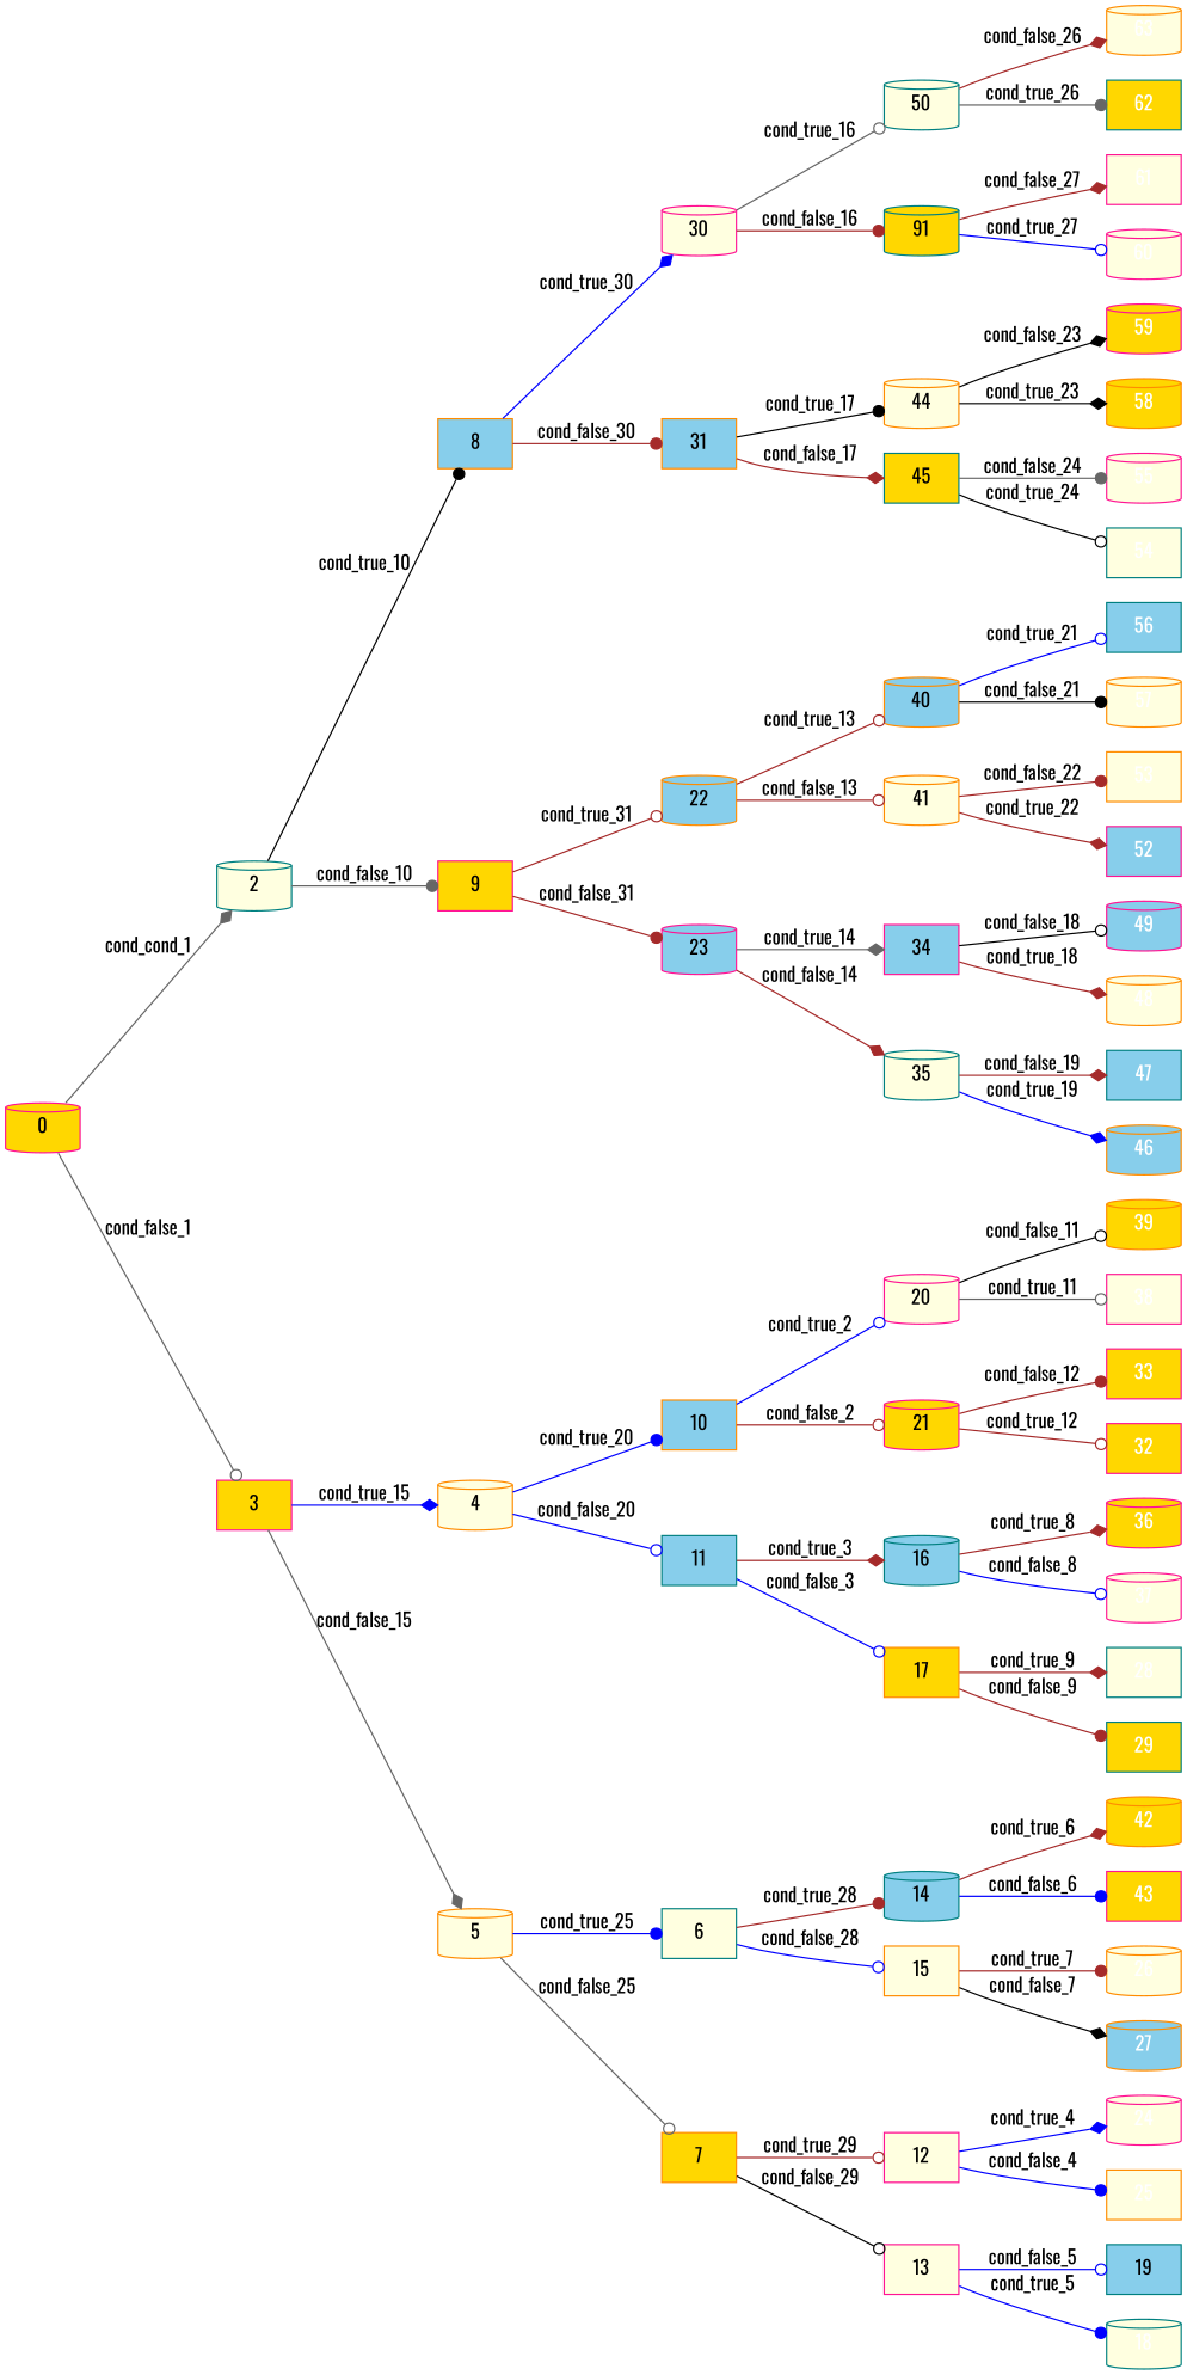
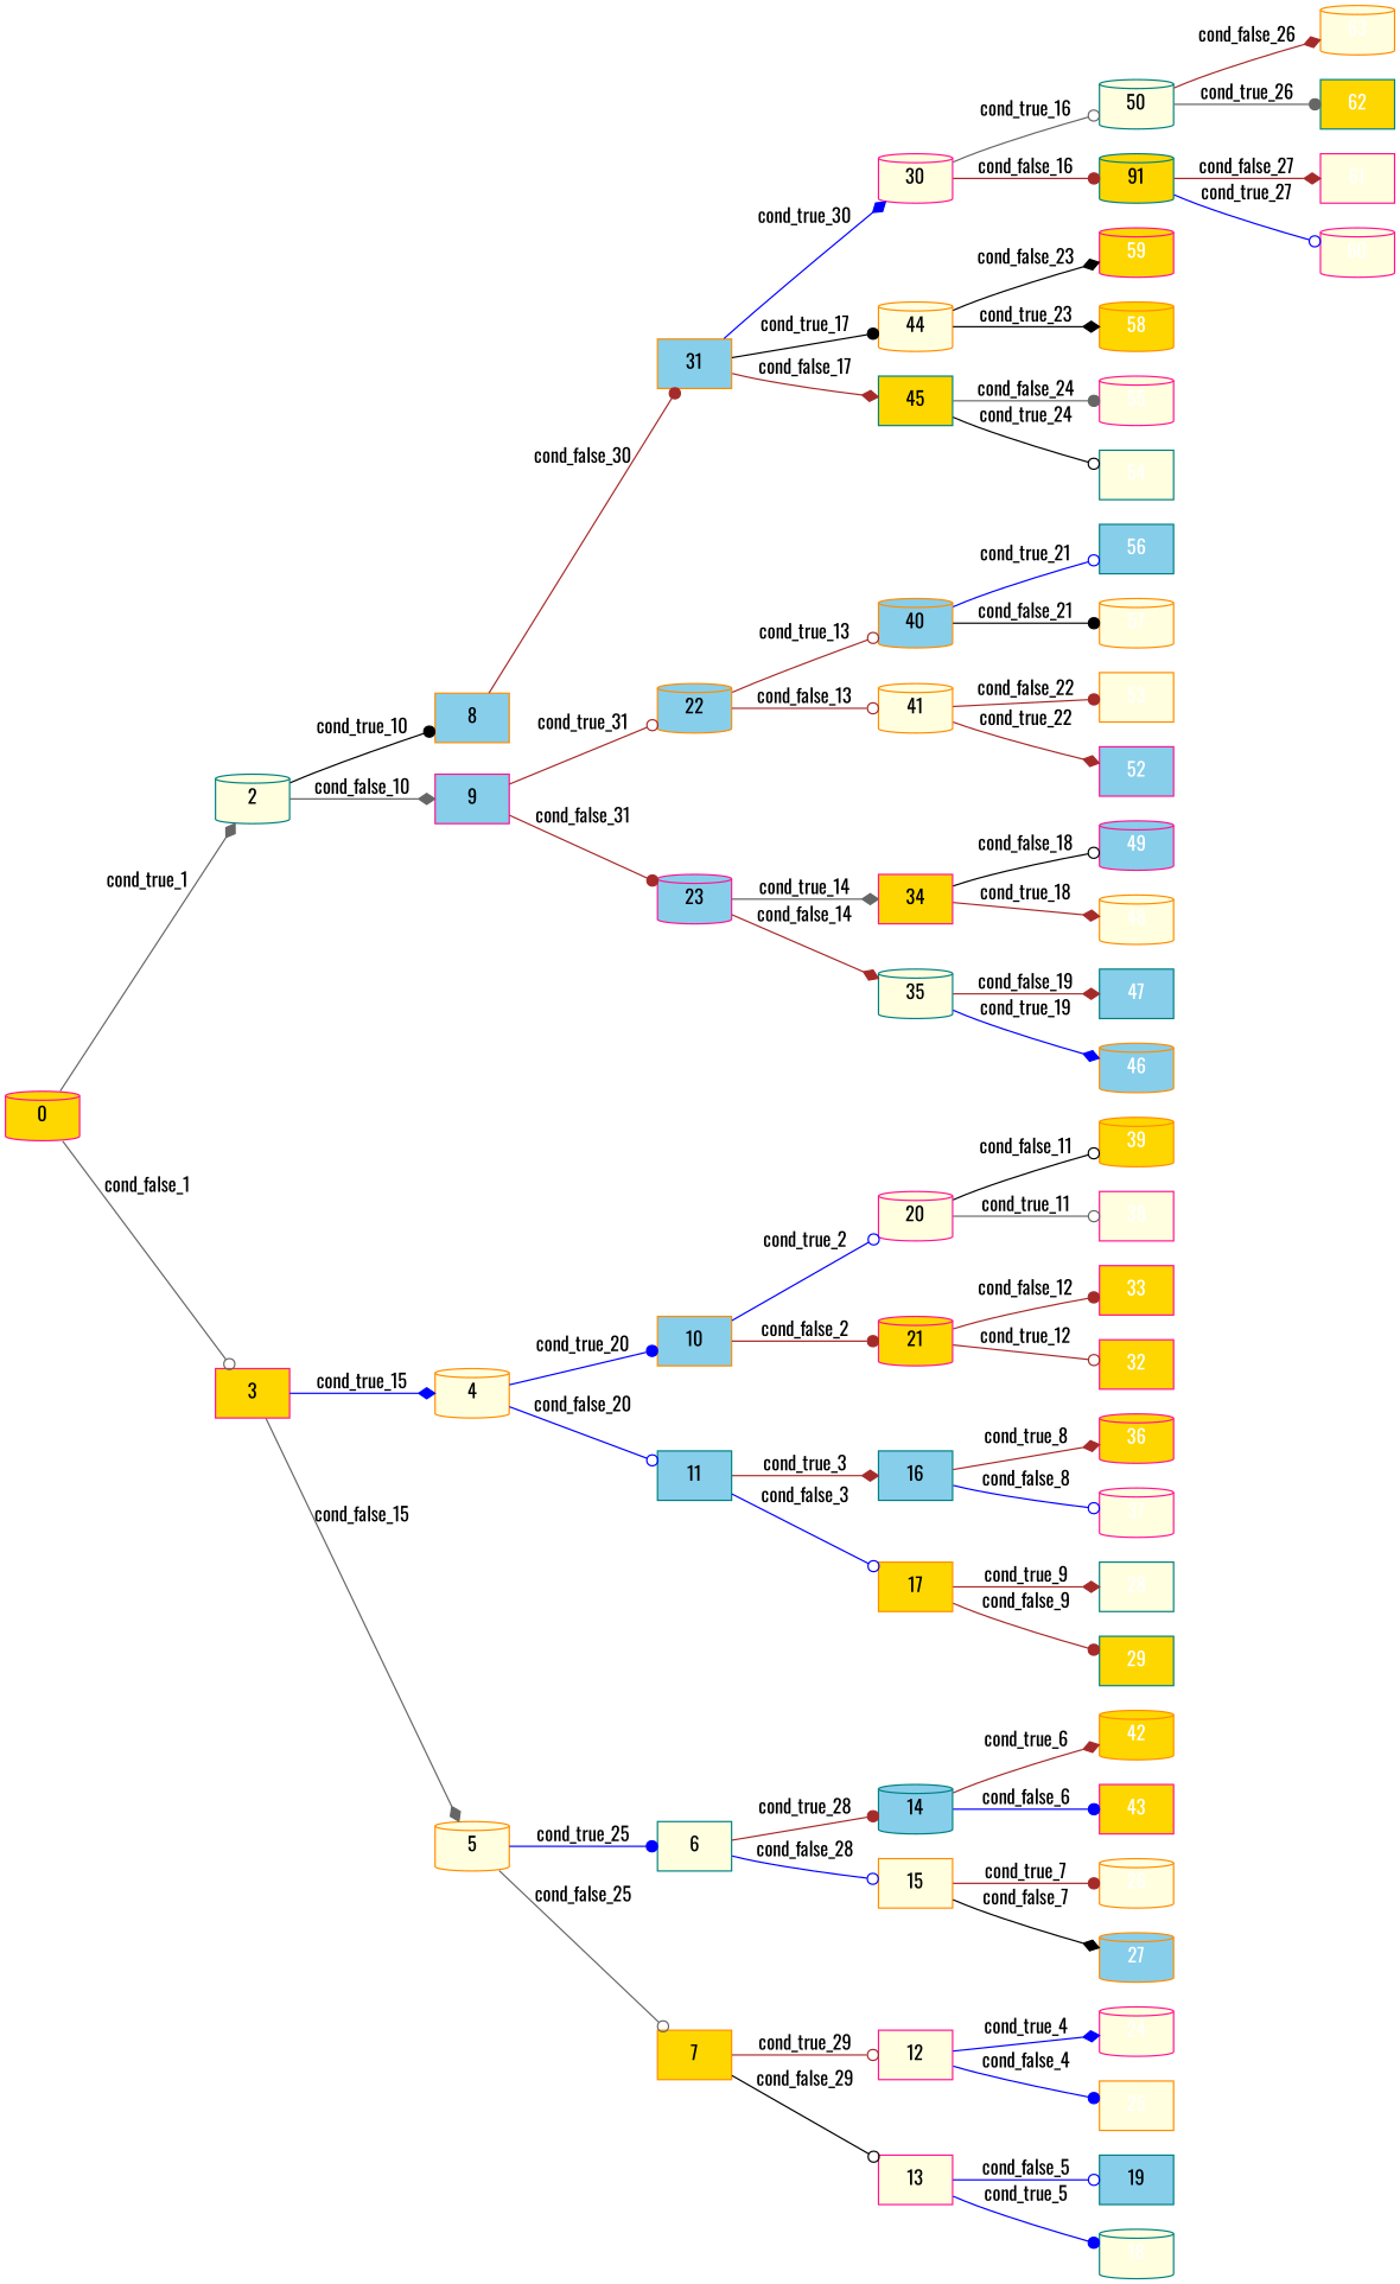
  digraph {
    fontname=Oswald
    rankdir=LR
    node [color=darkorange fillcolor=lightyellow fontname=Oswald shape=cylinder style=filled]
    edge [arrowhead=diamond color=brown fontname=Oswald]
    19 [color=teal fillcolor=skyblue fontcolor=black height=.5 shape=box]
    28 [color=teal fontcolor=white height=.5 shape=box]
    26 [fontcolor=white height=.5]
    18 [color=teal fontcolor=white height=.5]
    36 [color=deeppink fillcolor=gold fontcolor=white height=.5]
    56 [color=teal fillcolor=skyblue fontcolor=white height=.5 shape=box]
    24 [color=deeppink fontcolor=white height=.5]
    63 [fontcolor=white height=.5]
    61 [color=deeppink fontcolor=white height=.5 shape=box]
    59 [color=deeppink fillcolor=gold fontcolor=white height=.5]
    42 [fillcolor=gold fontcolor=white height=.5]
    57 [fontcolor=white height=.5]
    55 [color=deeppink fontcolor=white height=.5]
    53 [fontcolor=white height=.5 shape=box]
    60 [color=deeppink fontcolor=white height=.5]
    49 [color=deeppink fillcolor=skyblue fontcolor=white height=.5]
    47 [color=teal fillcolor=skyblue fontcolor=white height=.5 shape=box]
    54 [color=teal fontcolor=white height=.5 shape=box]
    43 [color=deeppink fillcolor=gold fontcolor=white height=.5 shape=box]
    52 [color=deeppink fillcolor=skyblue fontcolor=white height=.5 shape=box]
    39 [fillcolor=gold fontcolor=white height=.5]
    38 [color=deeppink fontcolor=white height=.5 shape=box]
    37 [color=deeppink fontcolor=white height=.5]
    46 [fillcolor=skyblue fontcolor=white height=.5]
    33 [color=deeppink fillcolor=gold fontcolor=white height=.5 shape=box]
    58 [fillcolor=gold fontcolor=white height=.5]
    29 [color=teal fillcolor=gold fontcolor=white height=.5 shape=box]
    27 [fillcolor=skyblue fontcolor=white height=.5]
    25 [fontcolor=white height=.5 shape=box]
    48 [fontcolor=white height=.5]
    32 [color=deeppink fillcolor=gold fontcolor=white height=.5 shape=box]
    62 [color=teal fillcolor=gold fontcolor=white height=.5 shape=box]
    0 [color=deeppink fillcolor=gold height=.5]
    2 [color=teal height=.5]
    3 [color=deeppink fillcolor=gold height=.5 shape=box]
    8 [fillcolor=skyblue height=.5 shape=box]
-   9 [color=deeppink fillcolor=gold height=.5 shape=box]
+   9 [color=deeppink fillcolor=skyblue height=.5 shape=box]
    4 [height=.5]
    5 [height=.5]
    30 [color=deeppink height=.5]
    31 [fillcolor=skyblue height=.5 shape=box]
    22 [fillcolor=skyblue height=.5]
    23 [color=deeppink fillcolor=skyblue height=.5]
    10 [fillcolor=skyblue height=.5 shape=box]
    11 [color=teal fillcolor=skyblue height=.5 shape=box]
    6 [color=teal height=.5 shape=box]
    7 [fillcolor=gold height=.5 shape=box]
    50 [color=teal height=.5]
    n49 [color=teal fillcolor=gold height=.5 label=91]
    44 [height=.5]
    45 [color=teal fillcolor=gold height=.5 shape=box]
    40 [fillcolor=skyblue height=.5]
    41 [height=.5]
-   34 [color=deeppink fillcolor=skyblue height=.5 shape=box]
+   34 [color=deeppink fillcolor=gold height=.5 shape=box]
    35 [color=teal height=.5]
    20 [color=deeppink height=.5]
    21 [color=deeppink fillcolor=gold height=.5]
-   16 [color=teal fillcolor=skyblue height=.5]
+   16 [color=teal fillcolor=skyblue height=.5 shape=box]
    17 [fillcolor=gold height=.5 shape=box]
    14 [color=teal fillcolor=skyblue height=.5]
    15 [height=.5 shape=box]
    12 [color=deeppink height=.5 shape=box]
    13 [color=deeppink height=.5 shape=box]
-   0 -> 2 [color=gray40 label=cond_cond_1]
+   0 -> 2 [color=gray40 label=cond_true_1]
    0 -> 3 [arrowhead=odot color=gray40 label=cond_false_1]
    2 -> 8 [arrowhead=dot color=black label=cond_true_10]
-   2 -> 9 [arrowhead=dot color=gray40 label=cond_false_10]
+   2 -> 9 [color=gray40 label=cond_false_10]
    3 -> 4 [color=blue label=cond_true_15]
    3 -> 5 [color=gray40 label=cond_false_15]
-   8 -> 30 [color=blue label=cond_true_30]
+   31 -> 30 [color=blue label=cond_true_30]
    8 -> 31 [arrowhead=dot label=cond_false_30]
    9 -> 22 [arrowhead=odot label=cond_true_31]
    9 -> 23 [arrowhead=dot label=cond_false_31]
    4 -> 10 [arrowhead=dot color=blue label=cond_true_20]
    4 -> 11 [arrowhead=odot color=blue label=cond_false_20]
    5 -> 6 [arrowhead=dot color=blue label=cond_true_25]
    5 -> 7 [arrowhead=odot color=gray40 label=cond_false_25]
    30 -> 50 [arrowhead=odot color=gray40 label=cond_true_16]
    30 -> n49 [arrowhead=dot label=cond_false_16]
    31 -> 44 [arrowhead=dot color=black label=cond_true_17]
    31 -> 45 [label=cond_false_17]
    22 -> 40 [arrowhead=odot label=cond_true_13]
    22 -> 41 [arrowhead=odot label=cond_false_13]
    23 -> 34 [color=gray40 label=cond_true_14]
    23 -> 35 [label=cond_false_14]
    10 -> 20 [arrowhead=odot color=blue label=cond_true_2]
-   10 -> 21 [arrowhead=odot label=cond_false_2]
+   10 -> 21 [arrowhead=dot label=cond_false_2]
    11 -> 16 [label=cond_true_3]
    11 -> 17 [arrowhead=odot color=blue label=cond_false_3]
    6 -> 14 [arrowhead=dot label=cond_true_28]
    6 -> 15 [arrowhead=odot color=blue label=cond_false_28]
    7 -> 12 [arrowhead=odot label=cond_true_29]
    7 -> 13 [arrowhead=odot color=black label=cond_false_29]
    50 -> 63 [label=cond_false_26]
    50 -> 62 [arrowhead=dot color=gray40 label=cond_true_26]
    n49 -> 61 [label=cond_false_27]
    n49 -> 60 [arrowhead=odot color=blue label=cond_true_27]
    44 -> 59 [color=black label=cond_false_23]
    44 -> 58 [color=black label=cond_true_23]
    45 -> 55 [arrowhead=dot color=gray40 label=cond_false_24]
    45 -> 54 [arrowhead=odot color=black label=cond_true_24]
    40 -> 56 [arrowhead=odot color=blue label=cond_true_21]
    40 -> 57 [arrowhead=dot color=black label=cond_false_21]
    41 -> 53 [arrowhead=dot label=cond_false_22]
    41 -> 52 [label=cond_true_22]
    34 -> 49 [arrowhead=odot color=black label=cond_false_18]
    34 -> 48 [label=cond_true_18]
    35 -> 47 [label=cond_false_19]
    35 -> 46 [color=blue label=cond_true_19]
    20 -> 39 [arrowhead=odot color=black label=cond_false_11]
    20 -> 38 [arrowhead=odot color=gray40 label=cond_true_11]
    21 -> 33 [arrowhead=dot label=cond_false_12]
    21 -> 32 [arrowhead=odot label=cond_true_12]
    16 -> 36 [label=cond_true_8]
    16 -> 37 [arrowhead=odot color=blue label=cond_false_8]
    17 -> 28 [label=cond_true_9]
    17 -> 29 [arrowhead=dot label=cond_false_9]
    14 -> 42 [label=cond_true_6]
    14 -> 43 [arrowhead=dot color=blue label=cond_false_6]
    15 -> 26 [arrowhead=dot label=cond_true_7]
    15 -> 27 [color=black label=cond_false_7]
    12 -> 24 [color=blue label=cond_true_4]
    12 -> 25 [arrowhead=dot color=blue label=cond_false_4]
    13 -> 19 [arrowhead=odot color=blue label=cond_false_5]
    13 -> 18 [arrowhead=dot color=blue label=cond_true_5]
  }
